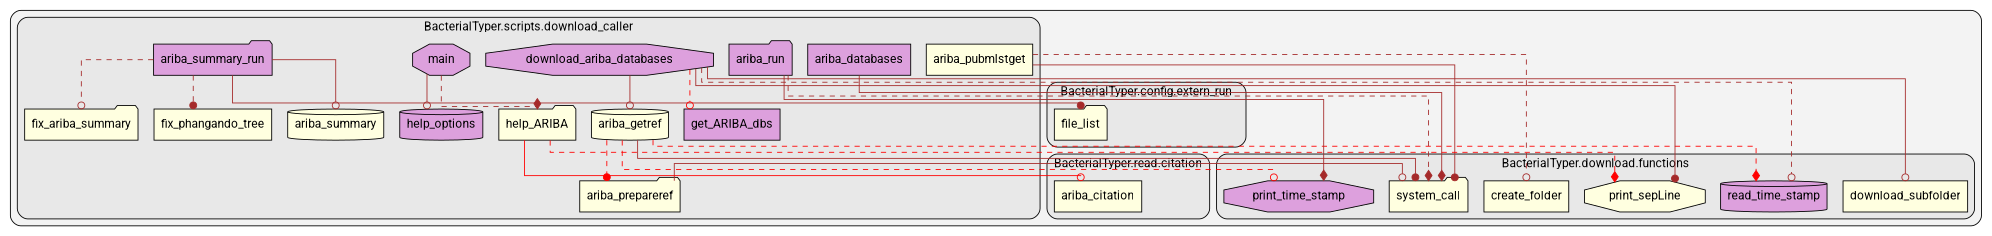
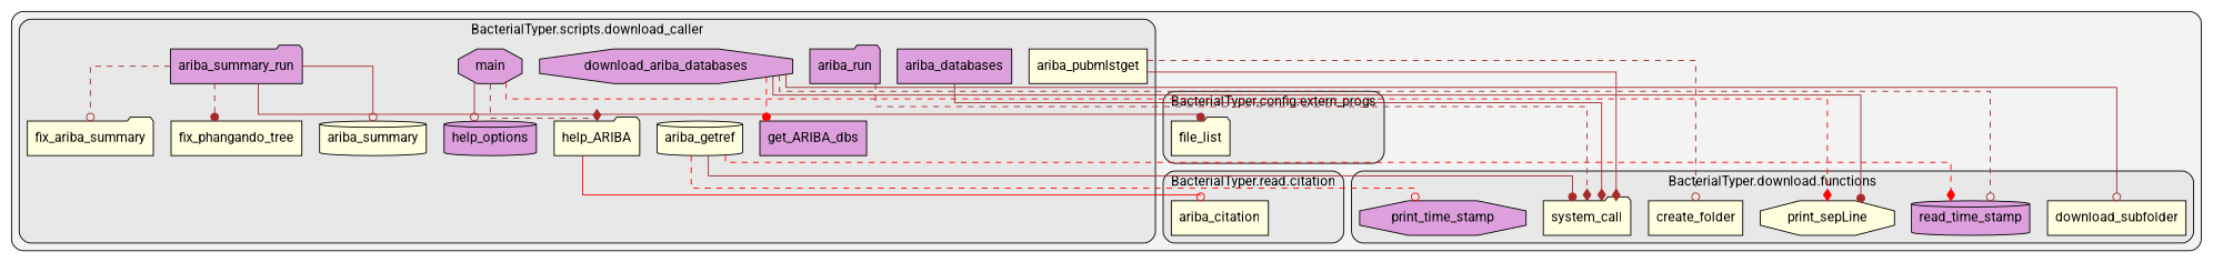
  digraph {
    clusterrank=local
    fontname=Roboto
    rankdir=TB
    splines=ortho
    node [fillcolor=lightyellow fontcolor="#000000" fontname=Roboto group=25 shape=folder style=filled]
    edge [arrowhead=odot color=brown fontname=Roboto style=solid]
    n1 [group=0 label=file_list]
    n2 [group=7 label=ariba_citation shape=box]
    n3 [fillcolor=plum label=ariba_databases shape=box]
    n4 [label=ariba_getref shape=cylinder]
-   n5 [label=ariba_prepareref]
    n6 [label=ariba_pubmlstget shape=box]
    n7 [fillcolor=plum label=ariba_run]
    n8 [label=ariba_summary shape=cylinder]
    n9 [fillcolor=plum label=ariba_summary_run]
    n10 [fillcolor=plum label=download_ariba_databases shape=octagon]
    n11 [label=fix_ariba_summary]
    n12 [label=fix_phangando_tree shape=box]
    n13 [fillcolor=plum label=get_ARIBA_dbs shape=box]
    n14 [label=help_ARIBA]
    n15 [fillcolor=plum label=help_options shape=cylinder]
    n16 [fillcolor=plum label=main shape=octagon]
    n17 [group=33 label=create_folder shape=box]
    n18 [group=33 label=download_subfolder shape=box]
    n19 [group=33 label=print_sepLine shape=octagon]
    n20 [fillcolor=plum group=33 label=print_time_stamp shape=octagon]
    n21 [fillcolor=plum group=33 label=read_time_stamp shape=cylinder]
    n22 [group=33 label=system_call]
    subgraph cluster_1 {
      fillcolor="#80808018"
      style="filled,rounded"
      subgraph cluster_2 {
        fillcolor="#80808018"
-       label="BacterialTyper.config.extern_run"
+       label="BacterialTyper.config.extern_progs"
        style="filled,rounded"
        n1
      }
      subgraph cluster_3 {
        fillcolor="#80808018"
        label="BacterialTyper.read.citation"
        style="filled,rounded"
        n2
      }
      subgraph cluster_4 {
        fillcolor="#80808018"
        label="BacterialTyper.scripts.download_caller"
        style="filled,rounded"
        n3
        n4
-       n5
        n6
        n7
        n8
        n9
        n10
        n11
        n12
        n13
        n14
        n15
        n16
      }
      subgraph cluster_5 {
        fillcolor="#80808018"
        label="BacterialTyper.download.functions"
        style="filled,rounded"
        n17
        n18
        n19
        n20
        n21
        n22
      }
    }
    n3 -> n22 [arrowhead=diamond]
-   n4 -> n5 [arrowhead=dot color=red style=dashed]
    n4 -> n20 [color=red style=dashed]
    n4 -> n21 [arrowhead=diamond color=red style=dashed]
    n4 -> n22 [arrowhead=dot]
-   n5 -> n22
    n6 -> n17 [style=dashed]
-   n6 -> n22 [arrowhead=dot]
-   n7 -> n20 [arrowhead=diamond]
+   n6 -> n22 [arrowhead=diamond]
    n7 -> n22 [arrowhead=diamond style=dashed]
    n9 -> n1 [arrowhead=dot]
    n9 -> n8
    n9 -> n11 [style=dashed]
    n9 -> n12 [arrowhead=dot style=dashed]
-   n10 -> n4
-   n10 -> n13 [color=red style=dashed]
+   n10 -> n13 [arrowhead=dot color=red style=dashed]
    n10 -> n18
    n10 -> n19 [arrowhead=dot]
    n10 -> n21 [style=dashed]
    n14 -> n2 [color=red]
-   n14 -> n19 [arrowhead=diamond color=red style=dashed]
+   n16 -> n19 [arrowhead=diamond color=red style=dashed]
    n16 -> n14 [arrowhead=diamond style=dashed]
    n16 -> n15
  }
